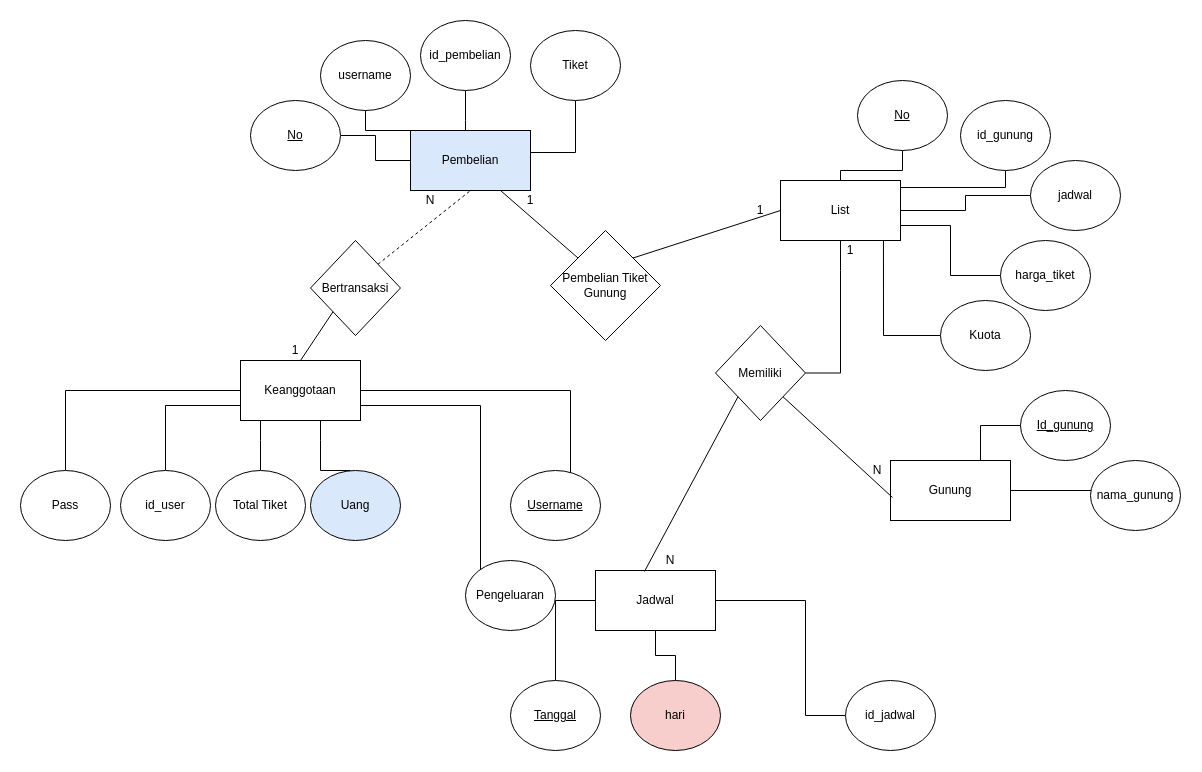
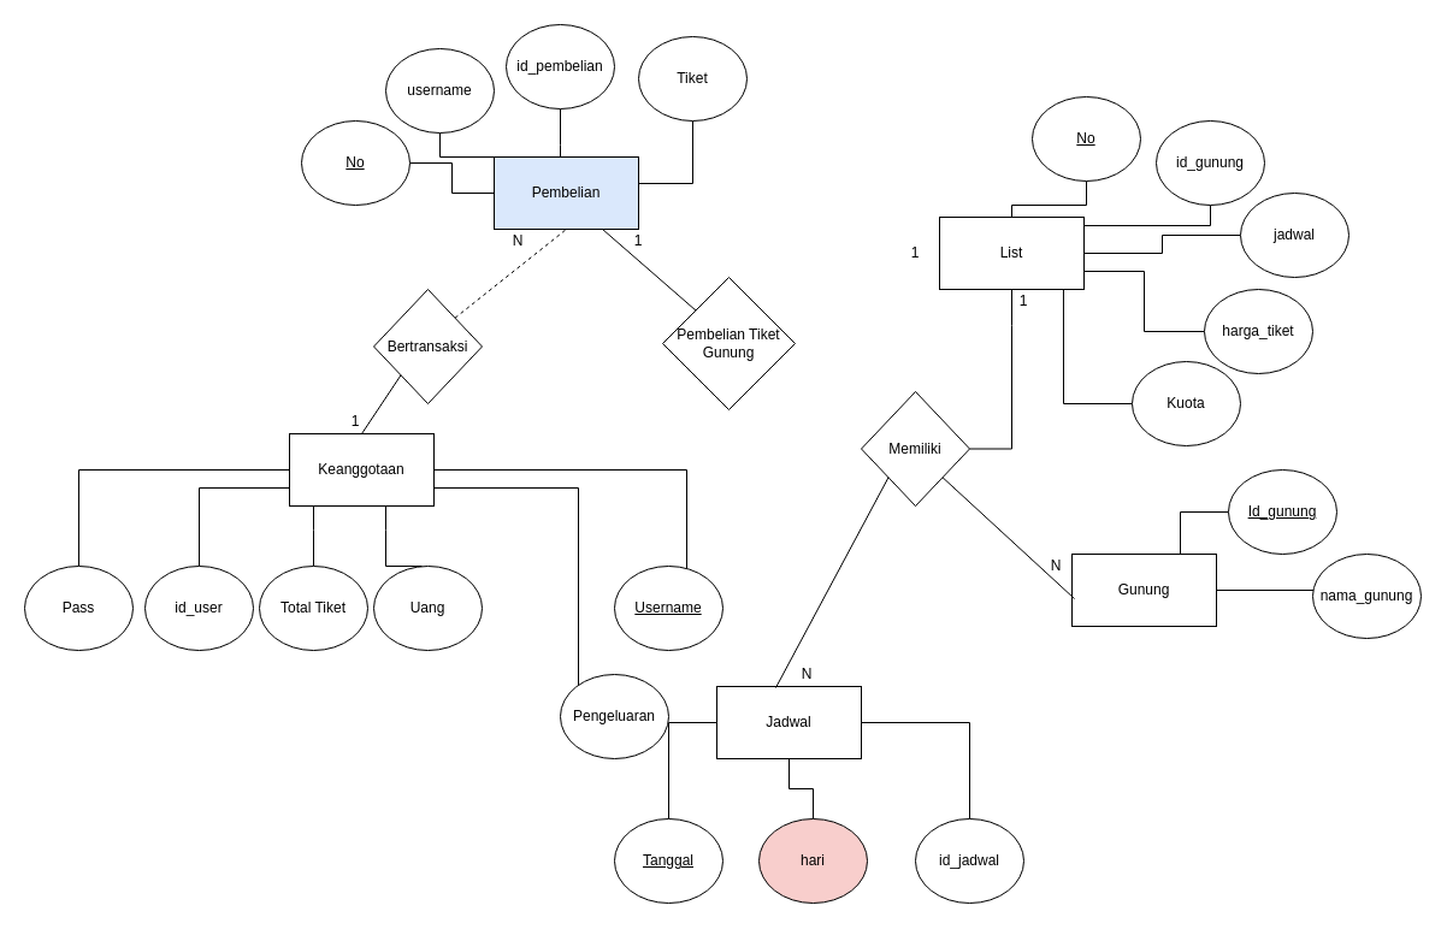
  <mxCell id="0" />
  <mxCell id="1" parent="0" />
  <mxCell id="2" value="Keanggotaan" style="rounded=0;whiteSpace=wrap;html=1;" parent="1" vertex="1"><mxGeometry x="240" y="360" width="120" height="60" as="geometry" /></mxCell>
  <mxCell id="3" value="Pembelian" style="rounded=0;whiteSpace=wrap;html=1;fillColor=#dae8fc;" parent="1" vertex="1"><mxGeometry x="410" y="130" width="120" height="60" as="geometry" /></mxCell>
  <mxCell id="4" value="List" style="rounded=0;whiteSpace=wrap;html=1;" parent="1" vertex="1"><mxGeometry x="780" y="180" width="120" height="60" as="geometry" /></mxCell>
  <mxCell id="5" value="Gunung" style="rounded=0;whiteSpace=wrap;html=1;" parent="1" vertex="1"><mxGeometry x="890" y="460" width="120" height="60" as="geometry" /></mxCell>
  <mxCell id="6" value="Jadwal" style="rounded=0;whiteSpace=wrap;html=1;" parent="1" vertex="1"><mxGeometry x="595" y="570" width="120" height="60" as="geometry" /></mxCell>
  <mxCell id="7" value="" style="edgeStyle=orthogonalEdgeStyle;rounded=0;orthogonalLoop=1;jettySize=auto;html=1;entryX=0;entryY=0.75;entryDx=0;entryDy=0;endArrow=none;endFill=0;" parent="1" source="8" target="2" edge="1"><mxGeometry relative="1" as="geometry"><mxPoint x="210" y="400" as="targetPoint" /><Array as="points"><mxPoint x="165" y="405" /></Array></mxGeometry></mxCell>
  <mxCell id="8" value="id_user" style="ellipse;whiteSpace=wrap;html=1;" parent="1" vertex="1"><mxGeometry y="470" width="90" height="70" as="geometry" x="120" /></mxCell>
  <mxCell id="9" value="" style="edgeStyle=orthogonalEdgeStyle;rounded=0;orthogonalLoop=1;jettySize=auto;html=1;endArrow=none;endFill=0;" parent="1" target="2" edge="1"><mxGeometry relative="1" as="geometry"><mxPoint x="350" y="470" as="sourcePoint" /><Array as="points"><mxPoint x="320" y="440" /><mxPoint x="320" y="440" /></Array></mxGeometry></mxCell>
- <mxCell id="10" value="Uang" style="ellipse;whiteSpace=wrap;html=1;fillColor=#dae8fc;" parent="1" vertex="1"><mxGeometry x="310" y="470" width="90" height="70" as="geometry" /></mxCell>
+ <mxCell id="10" value="Uang" style="ellipse;whiteSpace=wrap;html=1;" parent="1" vertex="1"><mxGeometry x="310" y="470" width="90" height="70" as="geometry" /></mxCell>
  <mxCell id="11" value="" style="edgeStyle=orthogonalEdgeStyle;rounded=0;orthogonalLoop=1;jettySize=auto;html=1;entryX=1;entryY=0.75;entryDx=0;entryDy=0;endArrow=none;endFill=0;" parent="1" source="12" target="2" edge="1"><mxGeometry relative="1" as="geometry"><mxPoint x="455" y="390" as="targetPoint" /><Array as="points"><mxPoint x="480" y="405" /></Array></mxGeometry></mxCell>
  <mxCell id="12" value="Pengeluaran" style="ellipse;whiteSpace=wrap;html=1;" parent="1" vertex="1"><mxGeometry x="465" y="560" width="90" height="70" as="geometry" /></mxCell>
  <mxCell id="13" value="" style="edgeStyle=orthogonalEdgeStyle;rounded=0;orthogonalLoop=1;jettySize=auto;html=1;endArrow=none;endFill=0;" parent="1" source="14" target="2" edge="1"><mxGeometry relative="1" as="geometry"><Array as="points"><mxPoint x="260" y="440" /><mxPoint x="260" y="440" /></Array></mxGeometry></mxCell>
  <mxCell id="14" value="Total Tiket" style="ellipse;whiteSpace=wrap;html=1;" parent="1" vertex="1"><mxGeometry x="215" y="470" width="90" height="70" as="geometry" /></mxCell>
  <mxCell id="15" value="" style="edgeStyle=orthogonalEdgeStyle;rounded=0;orthogonalLoop=1;jettySize=auto;html=1;entryX=0;entryY=0;entryDx=0;entryDy=0;endArrow=none;endFill=0;" parent="1" source="16" target="3" edge="1"><mxGeometry relative="1" as="geometry"><mxPoint x="365" y="190" as="targetPoint" /></mxGeometry></mxCell>
  <mxCell id="16" value="username" style="ellipse;whiteSpace=wrap;html=1;" parent="1" vertex="1"><mxGeometry x="320" y="40" width="90" height="70" as="geometry" /></mxCell>
  <mxCell id="17" value="" style="edgeStyle=orthogonalEdgeStyle;rounded=0;orthogonalLoop=1;jettySize=auto;html=1;entryX=1;entryY=0.367;entryDx=0;entryDy=0;entryPerimeter=0;endArrow=none;endFill=0;" parent="1" source="18" target="3" edge="1"><mxGeometry relative="1" as="geometry" /></mxCell>
  <mxCell id="18" value="Tiket" style="ellipse;whiteSpace=wrap;html=1;" parent="1" vertex="1"><mxGeometry x="530" y="30" width="90" height="70" as="geometry" /></mxCell>
  <mxCell id="19" value="" style="edgeStyle=orthogonalEdgeStyle;rounded=0;orthogonalLoop=1;jettySize=auto;html=1;endArrow=none;endFill=0;" parent="1" source="20" target="3" edge="1"><mxGeometry relative="1" as="geometry"><Array as="points"><mxPoint x="465" y="120" /><mxPoint x="465" y="120" /></Array></mxGeometry></mxCell>
  <mxCell id="20" value="id_pembelian" style="ellipse;whiteSpace=wrap;html=1;" parent="1" vertex="1"><mxGeometry x="420" y="20" width="90" height="70" as="geometry" /></mxCell>
  <mxCell id="21" value="" style="edgeStyle=orthogonalEdgeStyle;rounded=0;orthogonalLoop=1;jettySize=auto;html=1;entryX=0;entryY=0.5;entryDx=0;entryDy=0;endArrow=none;endFill=0;" parent="1" source="22" target="3" edge="1"><mxGeometry relative="1" as="geometry"><mxPoint x="420" y="135" as="targetPoint" /></mxGeometry></mxCell>
  <mxCell id="22" value="&lt;u&gt;No&lt;/u&gt;" style="ellipse;whiteSpace=wrap;html=1;" parent="1" vertex="1"><mxGeometry x="250" y="100" width="90" height="70" as="geometry" /></mxCell>
  <mxCell id="23" value="" style="edgeStyle=orthogonalEdgeStyle;rounded=0;orthogonalLoop=1;jettySize=auto;html=1;entryX=1;entryY=0.117;entryDx=0;entryDy=0;entryPerimeter=0;endArrow=none;endFill=0;" parent="1" source="24" target="4" edge="1"><mxGeometry relative="1" as="geometry"><mxPoint x="960" y="200" as="targetPoint" /><Array as="points"><mxPoint x="1005" y="187" /></Array></mxGeometry></mxCell>
  <mxCell id="24" value="id_gunung" style="ellipse;whiteSpace=wrap;html=1;" parent="1" vertex="1"><mxGeometry x="960" y="100" width="90" height="70" as="geometry" /></mxCell>
  <mxCell id="25" value="" style="edgeStyle=orthogonalEdgeStyle;rounded=0;orthogonalLoop=1;jettySize=auto;html=1;entryX=1;entryY=0.75;entryDx=0;entryDy=0;endArrow=none;endFill=0;" parent="1" source="26" target="4" edge="1"><mxGeometry relative="1" as="geometry"><mxPoint x="920" y="275" as="targetPoint" /></mxGeometry></mxCell>
  <mxCell id="26" value="harga_tiket" style="ellipse;whiteSpace=wrap;html=1;" parent="1" vertex="1"><mxGeometry x="1000" y="240" width="90" height="70" as="geometry" /></mxCell>
  <mxCell id="27" value="" style="edgeStyle=orthogonalEdgeStyle;rounded=0;orthogonalLoop=1;jettySize=auto;html=1;entryX=0.858;entryY=1;entryDx=0;entryDy=0;entryPerimeter=0;endArrow=none;endFill=0;" parent="1" source="28" target="4" edge="1"><mxGeometry relative="1" as="geometry" /></mxCell>
  <mxCell id="28" value="Kuota" style="ellipse;whiteSpace=wrap;html=1;" parent="1" vertex="1"><mxGeometry x="940" y="300" width="90" height="70" as="geometry" /></mxCell>
  <mxCell id="29" value="" style="edgeStyle=orthogonalEdgeStyle;rounded=0;orthogonalLoop=1;jettySize=auto;html=1;endArrow=none;endFill=0;" parent="1" source="30" target="4" edge="1"><mxGeometry relative="1" as="geometry"><mxPoint x="950" y="195" as="targetPoint" /><Array as="points" /></mxGeometry></mxCell>
  <mxCell id="30" value="jadwal" style="ellipse;whiteSpace=wrap;html=1;" parent="1" vertex="1"><mxGeometry x="1030" y="160" width="90" height="70" as="geometry" /></mxCell>
  <mxCell id="31" value="" style="edgeStyle=orthogonalEdgeStyle;rounded=0;orthogonalLoop=1;jettySize=auto;html=1;endArrow=none;endFill=0;" parent="1" source="32" target="4" edge="1"><mxGeometry relative="1" as="geometry" /></mxCell>
  <mxCell id="32" value="&lt;u&gt;No&lt;/u&gt;" style="ellipse;whiteSpace=wrap;html=1;" parent="1" vertex="1"><mxGeometry x="857" y="80" width="90" height="70" as="geometry" /></mxCell>
  <mxCell id="33" value="" style="edgeStyle=orthogonalEdgeStyle;rounded=0;orthogonalLoop=1;jettySize=auto;html=1;endArrow=none;endFill=0;entryX=1;entryY=0.5;entryDx=0;entryDy=0;" parent="1" source="34" target="5" edge="1"><mxGeometry relative="1" as="geometry"><Array as="points"><mxPoint x="1090" y="490" /><mxPoint x="1090" y="490" /></Array></mxGeometry></mxCell>
  <mxCell id="34" value="nama_gunung" style="ellipse;whiteSpace=wrap;html=1;" parent="1" vertex="1"><mxGeometry x="1090" y="460" width="90" height="70" as="geometry" /></mxCell>
  <mxCell id="35" value="" style="edgeStyle=orthogonalEdgeStyle;rounded=0;orthogonalLoop=1;jettySize=auto;html=1;endArrow=none;endFill=0;entryX=0.75;entryY=0;entryDx=0;entryDy=0;" parent="1" source="36" target="5" edge="1"><mxGeometry relative="1" as="geometry"><mxPoint x="970" y="450" as="targetPoint" /></mxGeometry></mxCell>
  <mxCell id="36" value="&lt;u&gt;Id_gunung&lt;/u&gt;" style="ellipse;whiteSpace=wrap;html=1;" parent="1" vertex="1"><mxGeometry x="1020" y="390" width="90" height="70" as="geometry" /></mxCell>
  <mxCell id="37" value="" style="edgeStyle=orthogonalEdgeStyle;rounded=0;orthogonalLoop=1;jettySize=auto;html=1;endArrow=none;endFill=0;entryX=0;entryY=0.5;entryDx=0;entryDy=0;" parent="1" source="38" target="6" edge="1"><mxGeometry relative="1" as="geometry"><mxPoint x="570" y="600" as="targetPoint" /><Array as="points"><mxPoint x="555" y="600" /></Array></mxGeometry></mxCell>
  <mxCell id="38" value="&lt;u&gt;Tanggal&lt;/u&gt;" style="ellipse;whiteSpace=wrap;html=1;" parent="1" vertex="1"><mxGeometry x="510" y="680" width="90" height="70" as="geometry" /></mxCell>
  <mxCell id="39" value="" style="edgeStyle=orthogonalEdgeStyle;rounded=0;orthogonalLoop=1;jettySize=auto;html=1;endArrow=none;endFill=0;" parent="1" source="40" target="6" edge="1"><mxGeometry relative="1" as="geometry" /></mxCell>
  <mxCell id="40" value="hari" style="ellipse;whiteSpace=wrap;html=1;fillColor=#f8cecc;" parent="1" vertex="1"><mxGeometry x="630" y="680" width="90" height="70" as="geometry" /></mxCell>
  <mxCell id="41" value="" style="edgeStyle=orthogonalEdgeStyle;rounded=0;orthogonalLoop=1;jettySize=auto;html=1;endArrow=none;endFill=0;entryX=1;entryY=0.5;entryDx=0;entryDy=0;" parent="1" source="42" target="6" edge="1"><mxGeometry relative="1" as="geometry"><mxPoint x="770" y="590" as="targetPoint" /><Array as="points"><mxPoint x="805" y="600" /></Array></mxGeometry></mxCell>
- <mxCell id="42" value="id_jadwal" style="ellipse;whiteSpace=wrap;html=1;" parent="1" vertex="1"><mxGeometry x="845" y="680" width="90" height="70" as="geometry" /></mxCell>
+ <mxCell id="42" value="id_jadwal" style="ellipse;whiteSpace=wrap;html=1;" parent="1" vertex="1"><mxGeometry x="760" y="680" width="90" height="70" as="geometry" /></mxCell>
  <mxCell id="43" value="Bertransaksi" style="rhombus;whiteSpace=wrap;html=1;" parent="1" vertex="1"><mxGeometry x="310" y="240" width="90" height="95" as="geometry" /></mxCell>
  <mxCell id="44" value="" style="endArrow=none;html=1;exitX=0.5;exitY=0;exitDx=0;exitDy=0;entryX=0;entryY=1;entryDx=0;entryDy=0;" parent="1" source="2" target="43" edge="1"><mxGeometry width="50" height="50" relative="1" as="geometry"><mxPoint x="490" y="340" as="sourcePoint" /><mxPoint x="540" y="290" as="targetPoint" /></mxGeometry></mxCell>
  <mxCell id="45" value="" style="endArrow=none;html=1;exitX=1;exitY=0;exitDx=0;exitDy=0;entryX=0.5;entryY=1;entryDx=0;entryDy=0;dashed=1;" parent="1" source="43" target="3" edge="1"><mxGeometry width="50" height="50" relative="1" as="geometry"><mxPoint x="490" y="340" as="sourcePoint" /><mxPoint x="540" y="290" as="targetPoint" /></mxGeometry></mxCell>
  <mxCell id="46" value="Pembelian Tiket Gunung" style="rhombus;whiteSpace=wrap;html=1;" parent="1" vertex="1"><mxGeometry x="550" y="230" width="110" height="110" as="geometry" /></mxCell>
  <mxCell id="47" value="" style="endArrow=none;html=1;exitX=0.75;exitY=1;exitDx=0;exitDy=0;entryX=0;entryY=0;entryDx=0;entryDy=0;" parent="1" source="3" target="46" edge="1"><mxGeometry width="50" height="50" relative="1" as="geometry"><mxPoint x="680" y="340" as="sourcePoint" /><mxPoint x="730" y="290" as="targetPoint" /></mxGeometry></mxCell>
- <mxCell id="48" value="" style="endArrow=none;html=1;exitX=1;exitY=0;exitDx=0;exitDy=0;entryX=0;entryY=0.5;entryDx=0;entryDy=0;" parent="1" source="46" target="4" edge="1"><mxGeometry width="50" height="50" relative="1" as="geometry"><mxPoint x="680" y="340" as="sourcePoint" /><mxPoint x="730" y="290" as="targetPoint" /></mxGeometry></mxCell>
  <mxCell id="49" value="" style="edgeStyle=orthogonalEdgeStyle;rounded=0;orthogonalLoop=1;jettySize=auto;html=1;endArrow=none;endFill=0;entryX=0.5;entryY=1;entryDx=0;entryDy=0;" parent="1" source="50" target="4" edge="1"><mxGeometry relative="1" as="geometry"><Array as="points"><mxPoint x="840" y="270" /><mxPoint x="840" y="270" /></Array></mxGeometry></mxCell>
  <mxCell id="50" value="Memiliki" style="rhombus;whiteSpace=wrap;html=1;" parent="1" vertex="1"><mxGeometry x="715" y="325" width="90" height="95" as="geometry" /></mxCell>
  <mxCell id="51" value="" style="endArrow=none;html=1;exitX=1;exitY=1;exitDx=0;exitDy=0;entryX=0.017;entryY=0.617;entryDx=0;entryDy=0;entryPerimeter=0;" parent="1" source="50" target="5" edge="1"><mxGeometry width="50" height="50" relative="1" as="geometry"><mxPoint x="680" y="430" as="sourcePoint" /><mxPoint x="730" y="380" as="targetPoint" /></mxGeometry></mxCell>
  <mxCell id="52" value="" style="endArrow=none;html=1;entryX=0;entryY=1;entryDx=0;entryDy=0;exitX=0.408;exitY=0.017;exitDx=0;exitDy=0;exitPerimeter=0;" parent="1" source="6" target="50" edge="1"><mxGeometry width="50" height="50" relative="1" as="geometry"><mxPoint x="680" y="430" as="sourcePoint" /><mxPoint x="730" y="380" as="targetPoint" /></mxGeometry></mxCell>
  <mxCell id="53" value="1" style="text;html=1;strokeColor=none;fillColor=none;align=center;verticalAlign=middle;whiteSpace=wrap;rounded=0;" parent="1" vertex="1"><mxGeometry x="275" y="340" width="40" height="20" as="geometry" /></mxCell>
  <mxCell id="54" value="N" style="text;html=1;strokeColor=none;fillColor=none;align=center;verticalAlign=middle;whiteSpace=wrap;rounded=0;" parent="1" vertex="1"><mxGeometry x="410" y="190" width="40" height="20" as="geometry" /></mxCell>
  <mxCell id="55" value="1" style="text;html=1;strokeColor=none;fillColor=none;align=center;verticalAlign=middle;whiteSpace=wrap;rounded=0;" parent="1" vertex="1"><mxGeometry x="510" y="190" width="40" height="20" as="geometry" /></mxCell>
  <mxCell id="56" value="1" style="text;html=1;strokeColor=none;fillColor=none;align=center;verticalAlign=middle;whiteSpace=wrap;rounded=0;" parent="1" vertex="1"><mxGeometry x="740" y="200" width="40" height="20" as="geometry" /></mxCell>
  <mxCell id="57" value="1" style="text;html=1;strokeColor=none;fillColor=none;align=center;verticalAlign=middle;whiteSpace=wrap;rounded=0;" parent="1" vertex="1"><mxGeometry x="830" y="240" width="40" height="20" as="geometry" /></mxCell>
  <mxCell id="58" value="N" style="text;html=1;strokeColor=none;fillColor=none;align=center;verticalAlign=middle;whiteSpace=wrap;rounded=0;" parent="1" vertex="1"><mxGeometry x="650" y="550" width="40" height="20" as="geometry" /></mxCell>
  <mxCell id="59" value="N" style="text;html=1;strokeColor=none;fillColor=none;align=center;verticalAlign=middle;whiteSpace=wrap;rounded=0;" parent="1" vertex="1"><mxGeometry x="857" y="460" width="40" height="20" as="geometry" /></mxCell>
  <mxCell id="60" value="" style="edgeStyle=orthogonalEdgeStyle;rounded=0;orthogonalLoop=1;jettySize=auto;html=1;endArrow=none;endFill=0;entryX=1;entryY=0.5;entryDx=0;entryDy=0;" parent="1" source="61" target="2" edge="1"><mxGeometry relative="1" as="geometry"><mxPoint x="555" y="380" as="targetPoint" /><Array as="points"><mxPoint x="570" y="390" /></Array></mxGeometry></mxCell>
  <mxCell id="61" value="&lt;u&gt;Username&lt;/u&gt;" style="ellipse;whiteSpace=wrap;html=1;" parent="1" vertex="1"><mxGeometry x="510" y="470" width="90" height="70" as="geometry" /></mxCell>
  <mxCell id="62" value="" style="edgeStyle=orthogonalEdgeStyle;rounded=0;orthogonalLoop=1;jettySize=auto;html=1;endArrow=none;endFill=0;entryX=0;entryY=0.5;entryDx=0;entryDy=0;" parent="1" source="63" target="2" edge="1"><mxGeometry relative="1" as="geometry"><mxPoint x="65" y="380" as="targetPoint" /><Array as="points"><mxPoint x="65" y="390" /></Array></mxGeometry></mxCell>
  <mxCell id="63" value="Pass" style="ellipse;whiteSpace=wrap;html=1;" parent="1" vertex="1"><mxGeometry x="20" y="470" width="90" height="70" as="geometry" /></mxCell>
